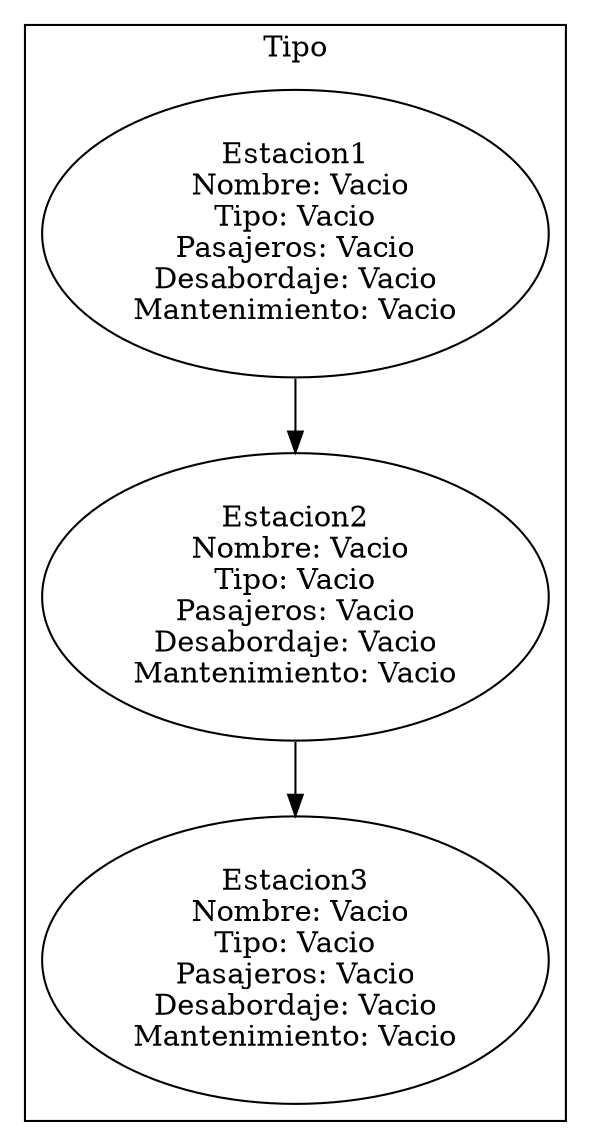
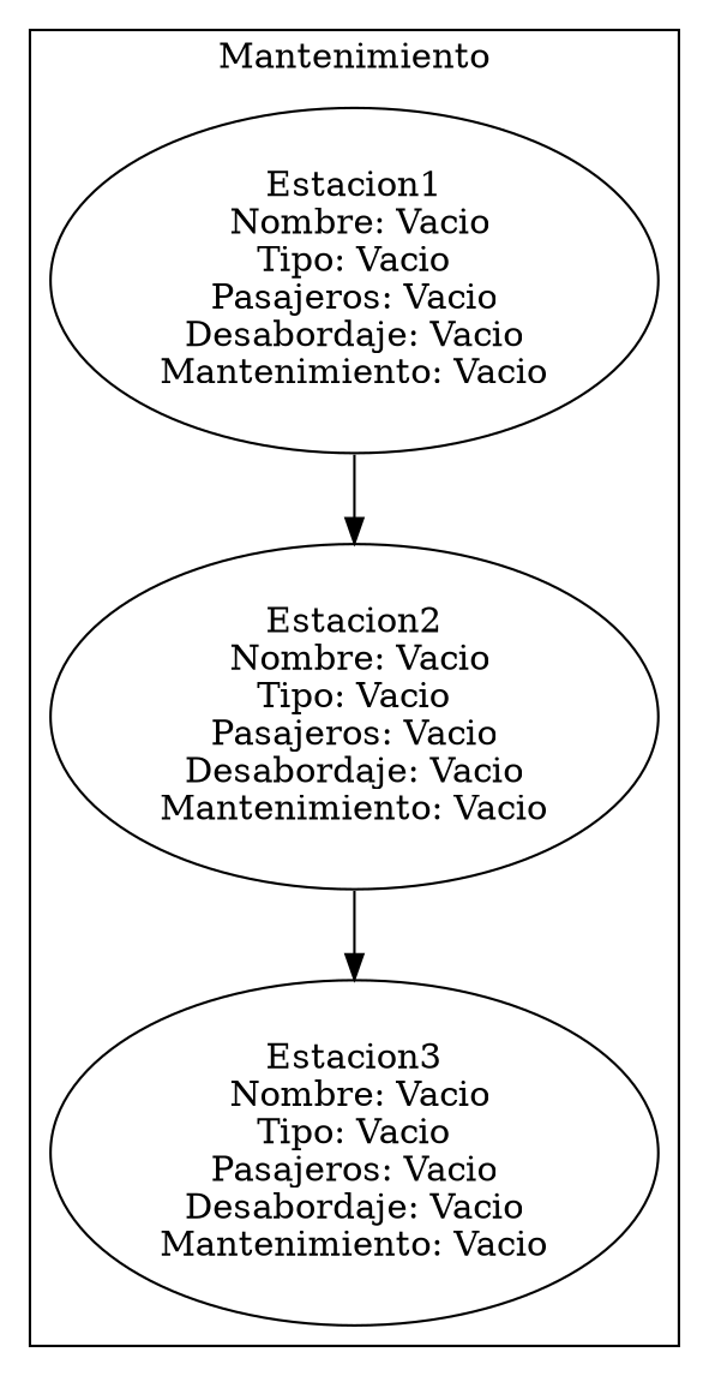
  digraph {
    n1 [label="Estacion1\n Nombre: Vacio\nTipo: Vacio\nPasajeros: Vacio\nDesabordaje: Vacio\nMantenimiento: Vacio"]
    n2 [label="Estacion2\n Nombre: Vacio\nTipo: Vacio\nPasajeros: Vacio\nDesabordaje: Vacio\nMantenimiento: Vacio"]
    n3 [label="Estacion3\n Nombre: Vacio\nTipo: Vacio\nPasajeros: Vacio\nDesabordaje: Vacio\nMantenimiento: Vacio"]
    subgraph cluster_1 {
-     label=Tipo
+     label=Mantenimiento
      n1
      n2
      n3
    }
    subgraph cluster_2 {
      label=Cola
    }
    n1 -> n2
    n2 -> n3
  }
